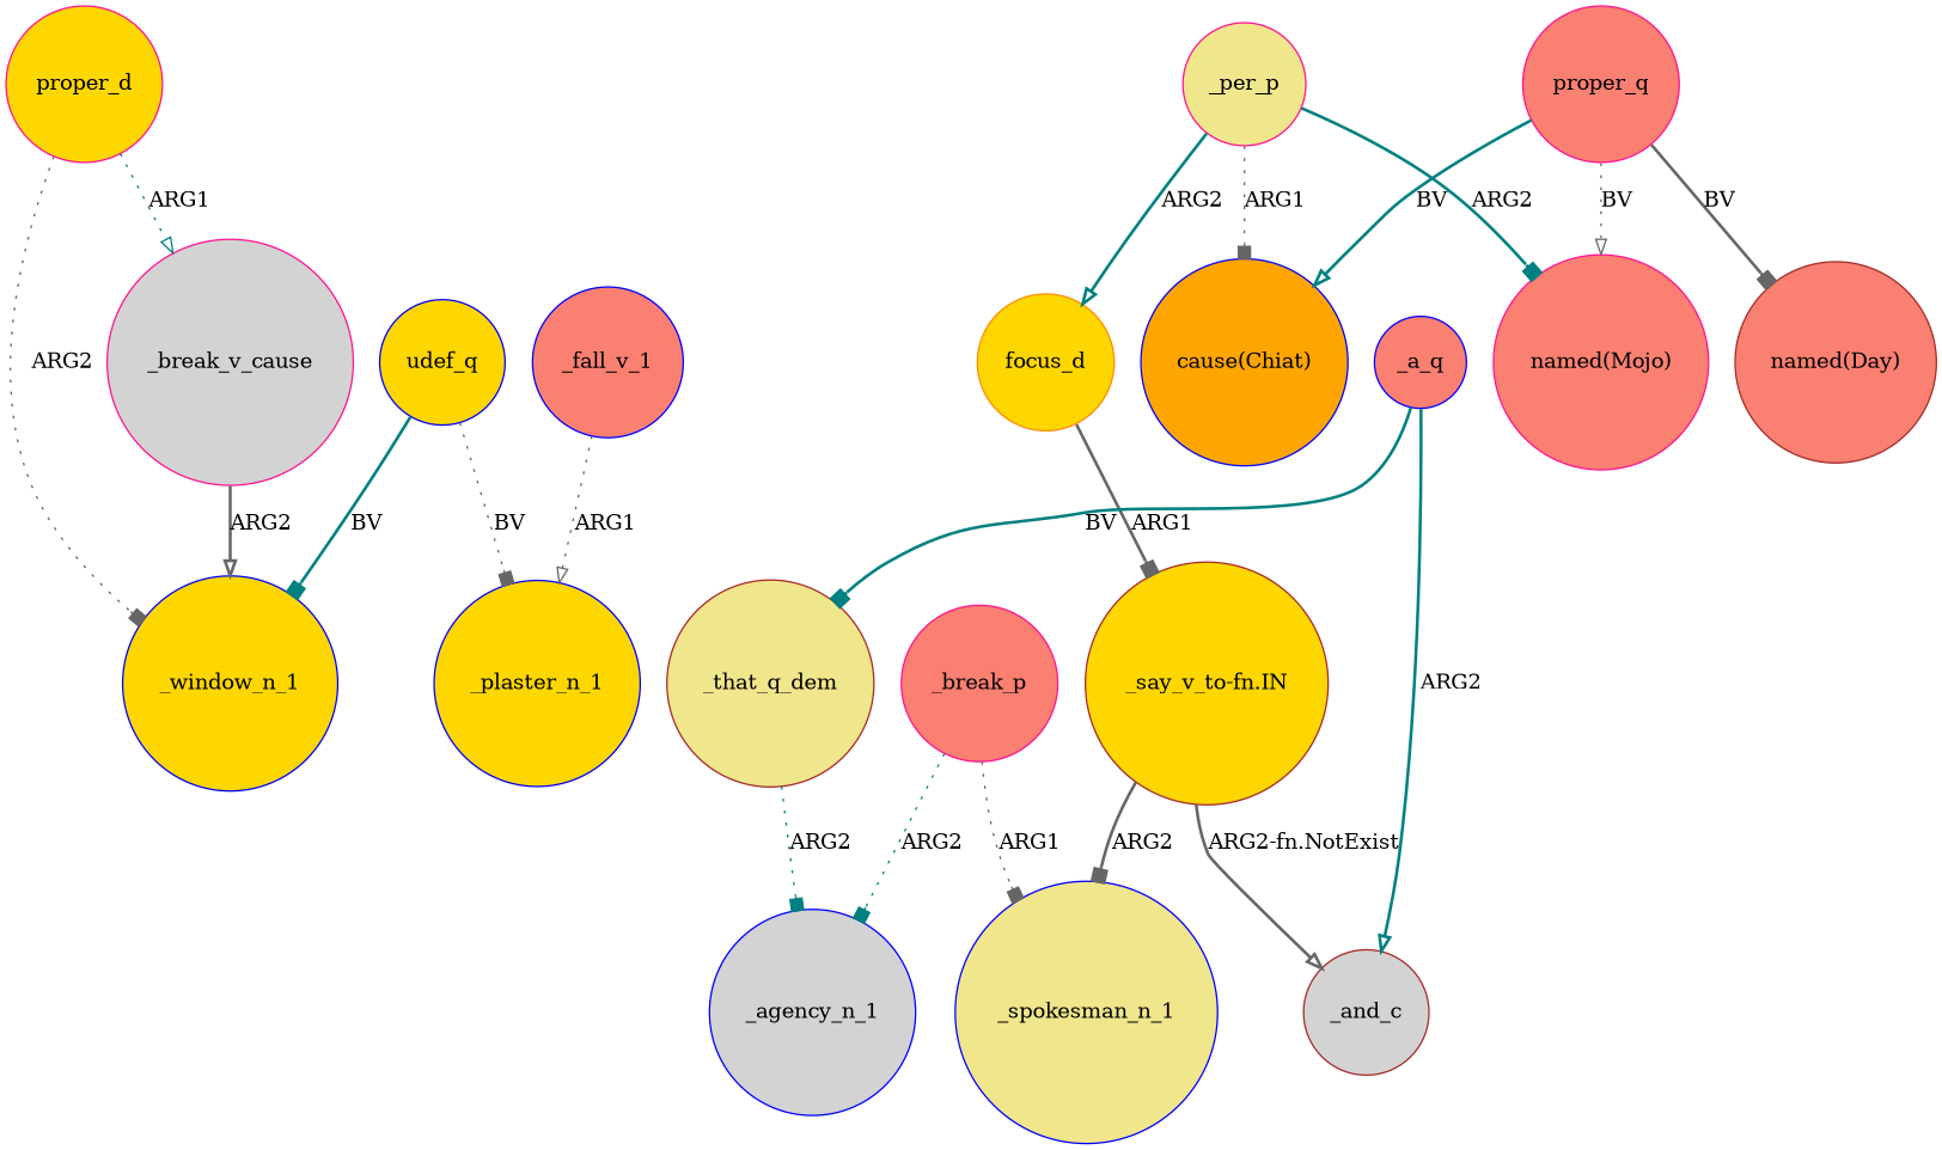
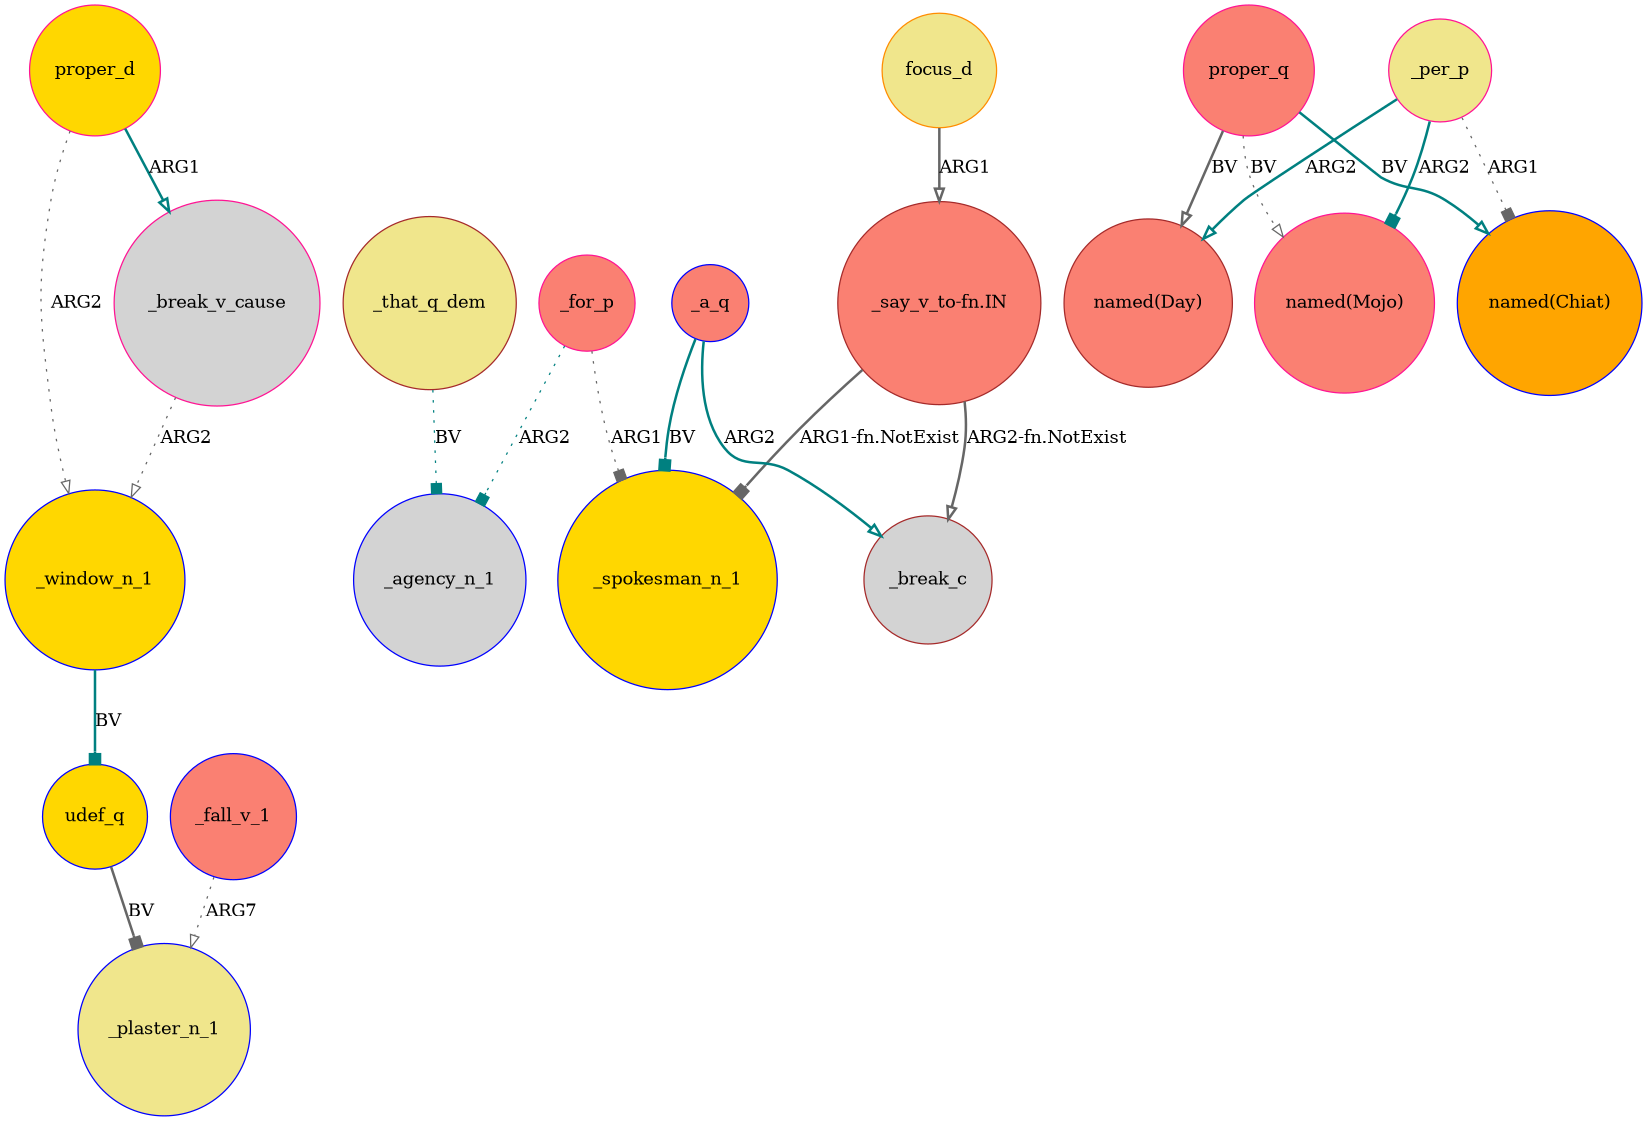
  digraph {
    node [color=blue fillcolor=gold shape=circle style=filled]
    edge [arrowhead=box color=gray40 style=bold]
    n1 [color=deeppink label=proper_d]
    _window_n_1
    _break_v_cause [color=deeppink fillcolor=lightgrey]
-   _for_p [color=deeppink fillcolor=salmon label=_break_p]
-   _spokesman_n_1 [fillcolor=khaki]
+   _for_p [color=deeppink fillcolor=salmon]
+   _spokesman_n_1
    _agency_n_1 [fillcolor=lightgrey]
    proper_q [color=deeppink fillcolor=salmon]
    "named(Day)" [color=brown fillcolor=salmon]
-   "named(Chiat)" [fillcolor=orange label="cause(Chiat)"]
+   "named(Chiat)" [fillcolor=orange]
    "named(Mojo)" [color=deeppink fillcolor=salmon]
    udef_q
-   _plaster_n_1
-   focus_d [color=darkorange]
-   "_say_v_to-fn.IN" [color=brown]
-   _and_c [color=brown fillcolor=lightgrey]
+   _plaster_n_1 [fillcolor=khaki]
+   focus_d [color=darkorange fillcolor=khaki]
+   "_say_v_to-fn.IN" [color=brown fillcolor=salmon]
+   _and_c [color=brown fillcolor=lightgrey label=_break_c]
    _per_p [color=deeppink fillcolor=khaki]
    _that_q_dem [color=brown fillcolor=khaki]
    _a_q [fillcolor=salmon]
    _fall_v_1 [fillcolor=salmon]
-   n1 -> _window_n_1 [label=ARG2 style=dotted]
-   n1 -> _break_v_cause [arrowhead=onormal color=teal label=ARG1 style=dotted]
-   _break_v_cause -> _window_n_1 [arrowhead=onormal label=ARG2]
+   n1 -> _window_n_1 [arrowhead=onormal label=ARG2 style=dotted]
+   n1 -> _break_v_cause [arrowhead=onormal color=teal label=ARG1]
+   _break_v_cause -> _window_n_1 [arrowhead=onormal label=ARG2 style=dotted]
    _for_p -> _spokesman_n_1 [label=ARG1 style=dotted]
    _for_p -> _agency_n_1 [color=teal label=ARG2 style=dotted]
-   proper_q -> "named(Day)" [label=BV]
+   proper_q -> "named(Day)" [arrowhead=onormal label=BV]
    proper_q -> "named(Chiat)" [arrowhead=onormal color=teal label=BV]
    proper_q -> "named(Mojo)" [arrowhead=onormal label=BV style=dotted]
-   udef_q -> _window_n_1 [color=teal label=BV]
-   udef_q -> _plaster_n_1 [label=BV style=dotted]
-   focus_d -> "_say_v_to-fn.IN" [label=ARG1]
-   "_say_v_to-fn.IN" -> _spokesman_n_1 [label=ARG2]
+   _window_n_1 -> udef_q [color=teal label=BV]
+   udef_q -> _plaster_n_1 [label=BV]
+   focus_d -> "_say_v_to-fn.IN" [arrowhead=onormal label=ARG1]
+   "_say_v_to-fn.IN" -> _spokesman_n_1 [label="ARG1-fn.NotExist"]
    "_say_v_to-fn.IN" -> _and_c [arrowhead=onormal label="ARG2-fn.NotExist"]
-   _per_p -> focus_d [arrowhead=onormal color=teal label=ARG2]
+   _per_p -> "named(Day)" [arrowhead=onormal color=teal label=ARG2]
    _per_p -> "named(Chiat)" [label=ARG1 style=dotted]
    _per_p -> "named(Mojo)" [color=teal label=ARG2]
-   _that_q_dem -> _agency_n_1 [color=teal label=ARG2 style=dotted]
-   _a_q -> _that_q_dem [color=teal label=BV]
+   _that_q_dem -> _agency_n_1 [color=teal label=BV style=dotted]
+   _a_q -> _spokesman_n_1 [color=teal label=BV]
    _a_q -> _and_c [arrowhead=onormal color=teal label=ARG2]
-   _fall_v_1 -> _plaster_n_1 [arrowhead=onormal label=ARG1 style=dotted]
+   _fall_v_1 -> _plaster_n_1 [arrowhead=onormal label=ARG7 style=dotted]
  }
